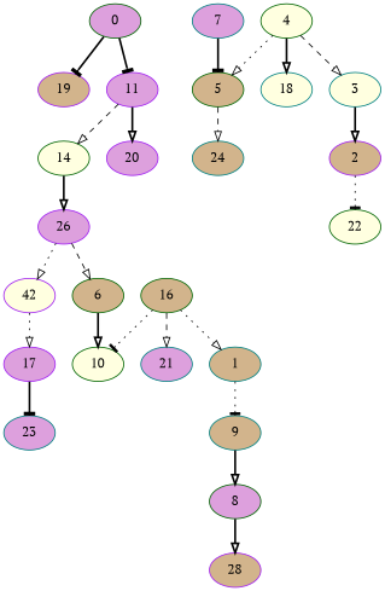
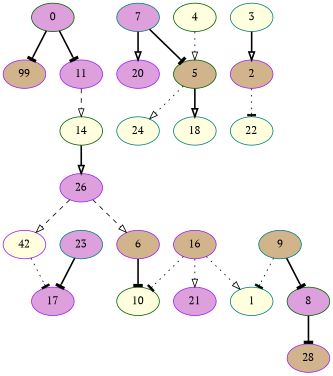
  digraph {
    fontname="PT Serif"
    node [color=purple fillcolor=plum fontname="PT Serif" style=filled]
    edge [arrowhead=onormal fontname="PT Serif" style=bold]
    n1 [color=darkgreen label=0]
-   n2 [fillcolor=tan label=19]
+   n2 [fillcolor=tan label=99]
    n3 [label=11]
    n4 [color=darkgreen fillcolor=lightyellow label=14]
    n5 [label=26]
    n6 [fillcolor=lightyellow label=42]
-   n7 [color=darkgreen fillcolor=tan label=6]
+   n7 [fillcolor=tan label=6]
    n8 [label=17]
    n9 [color=teal label=23]
    n10 [color=darkgreen fillcolor=lightyellow label=10]
-   n11 [color=darkgreen fillcolor=tan label=16]
-   n12 [color=teal label=21]
-   n13 [color=teal fillcolor=tan label=1]
+   n11 [fillcolor=tan label=16]
+   n12 [label=21]
+   n13 [color=teal fillcolor=lightyellow label=1]
    n14 [color=teal fillcolor=tan label=9]
    n15 [color=darkgreen label=8]
    n16 [fillcolor=tan label=28]
    n17 [color=teal label=7]
    n18 [label=20]
    n19 [color=darkgreen fillcolor=tan label=5]
-   n20 [color=teal fillcolor=tan label=24]
+   n20 [color=teal fillcolor=lightyellow label=24]
    n21 [color=darkgreen fillcolor=lightyellow label=4]
    n22 [color=teal fillcolor=lightyellow label=18]
    n23 [color=teal fillcolor=lightyellow label=3]
    n24 [fillcolor=tan label=2]
-   n25 [color=darkgreen fillcolor=lightyellow label=22]
+   n25 [color=teal fillcolor=lightyellow label=22]
    n1 -> n2 [arrowhead=tee]
    n1 -> n3 [arrowhead=tee]
    n3 -> n4 [style=dashed]
    n4 -> n5
-   n5 -> n6 [style=dotted]
+   n5 -> n6 [style=dashed]
    n5 -> n7 [style=dashed]
-   n6 -> n8 [style=dotted]
-   n7 -> n10
-   n8 -> n9 [arrowhead=tee]
+   n6 -> n8 [arrowhead=tee style=dotted]
+   n7 -> n10 [arrowhead=tee]
+   n9 -> n8 [arrowhead=tee]
    n11 -> n10 [arrowhead=tee style=dotted]
-   n11 -> n12 [style=dashed]
+   n11 -> n12 [style=dotted]
    n11 -> n13 [style=dotted]
-   n13 -> n14 [arrowhead=tee style=dotted]
-   n14 -> n15
-   n15 -> n16
-   n3 -> n18
+   n14 -> n13 [arrowhead=tee style=dotted]
+   n14 -> n15 [arrowhead=tee]
+   n15 -> n16 [arrowhead=tee]
+   n17 -> n18
    n17 -> n19 [arrowhead=tee]
-   n19 -> n20 [style=dashed]
+   n19 -> n20 [style=dotted]
    n21 -> n19 [style=dotted]
-   n21 -> n22
-   n21 -> n23 [style=dashed]
+   n19 -> n22
    n23 -> n24
    n24 -> n25 [arrowhead=tee style=dotted]
  }
